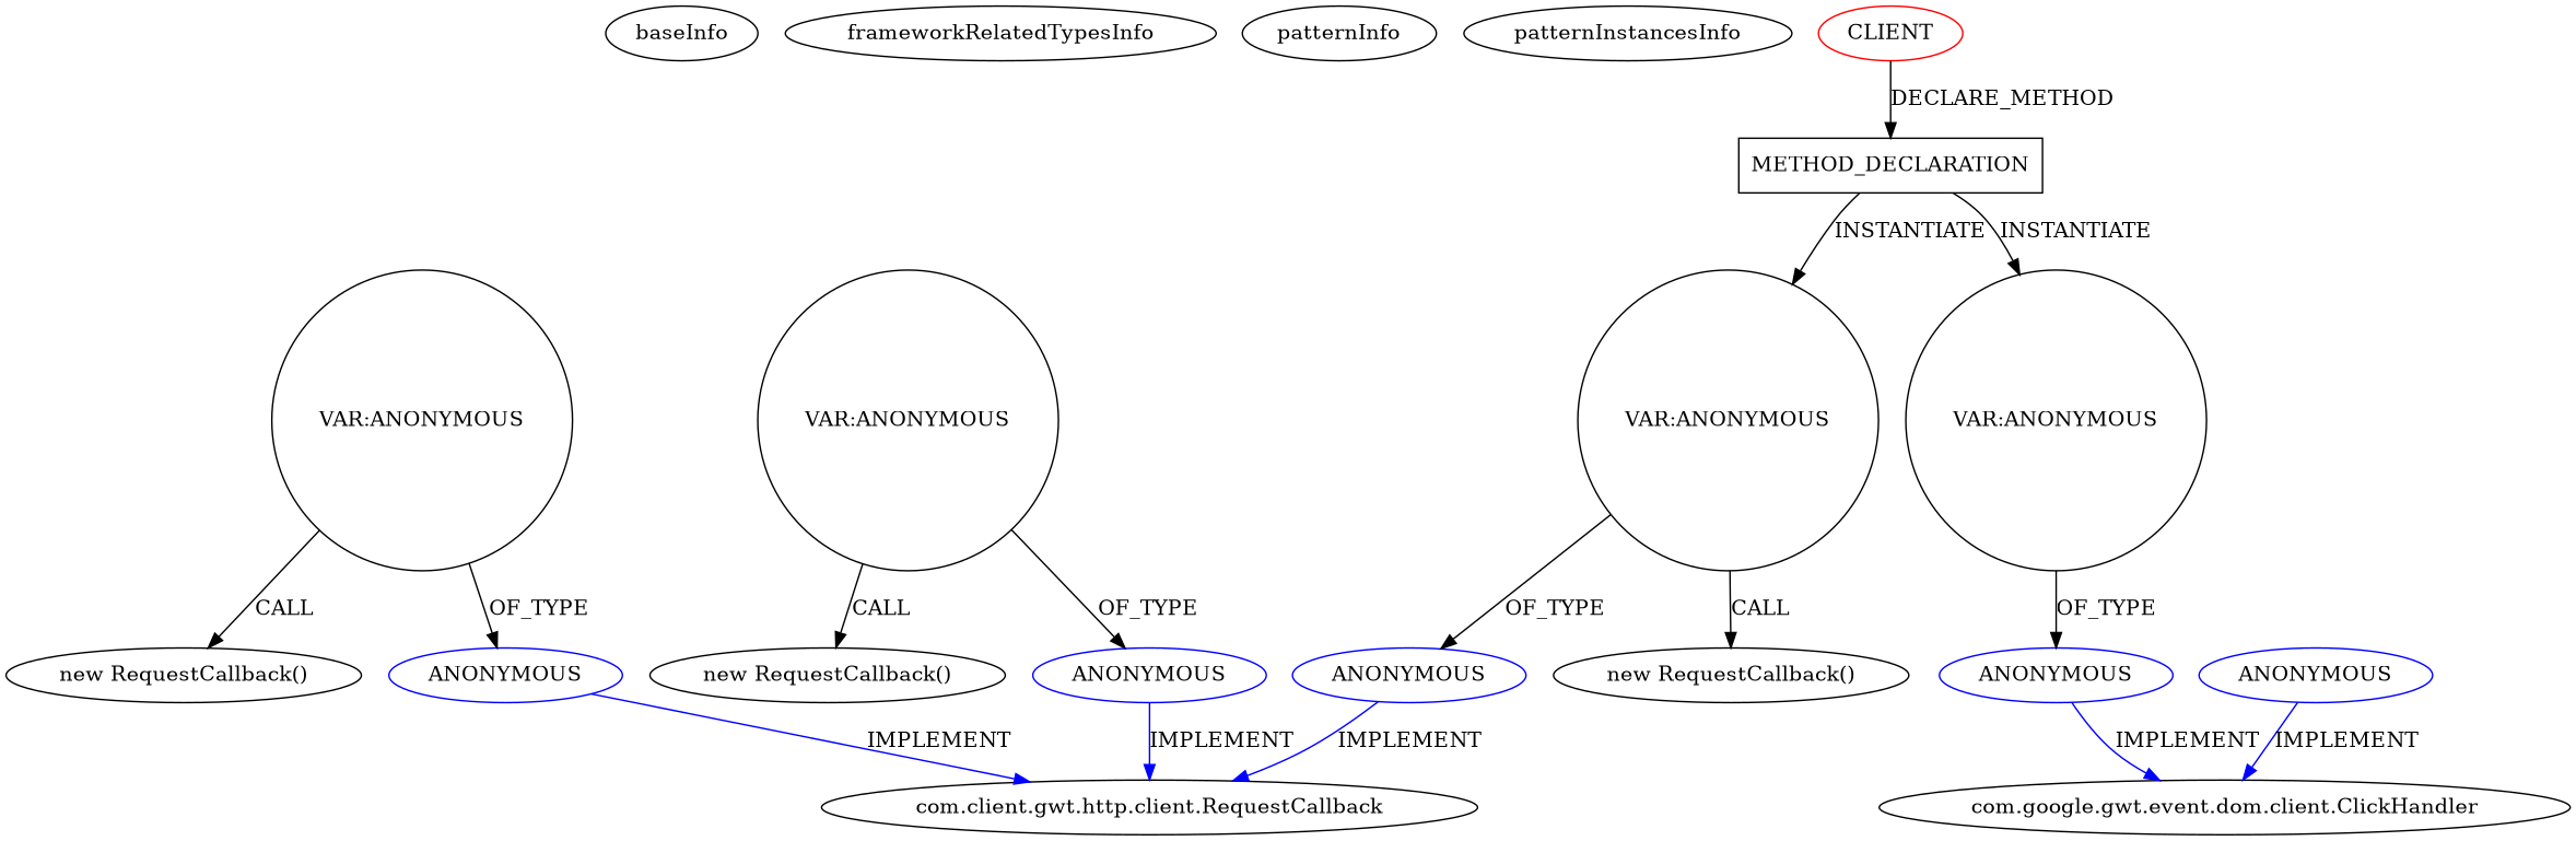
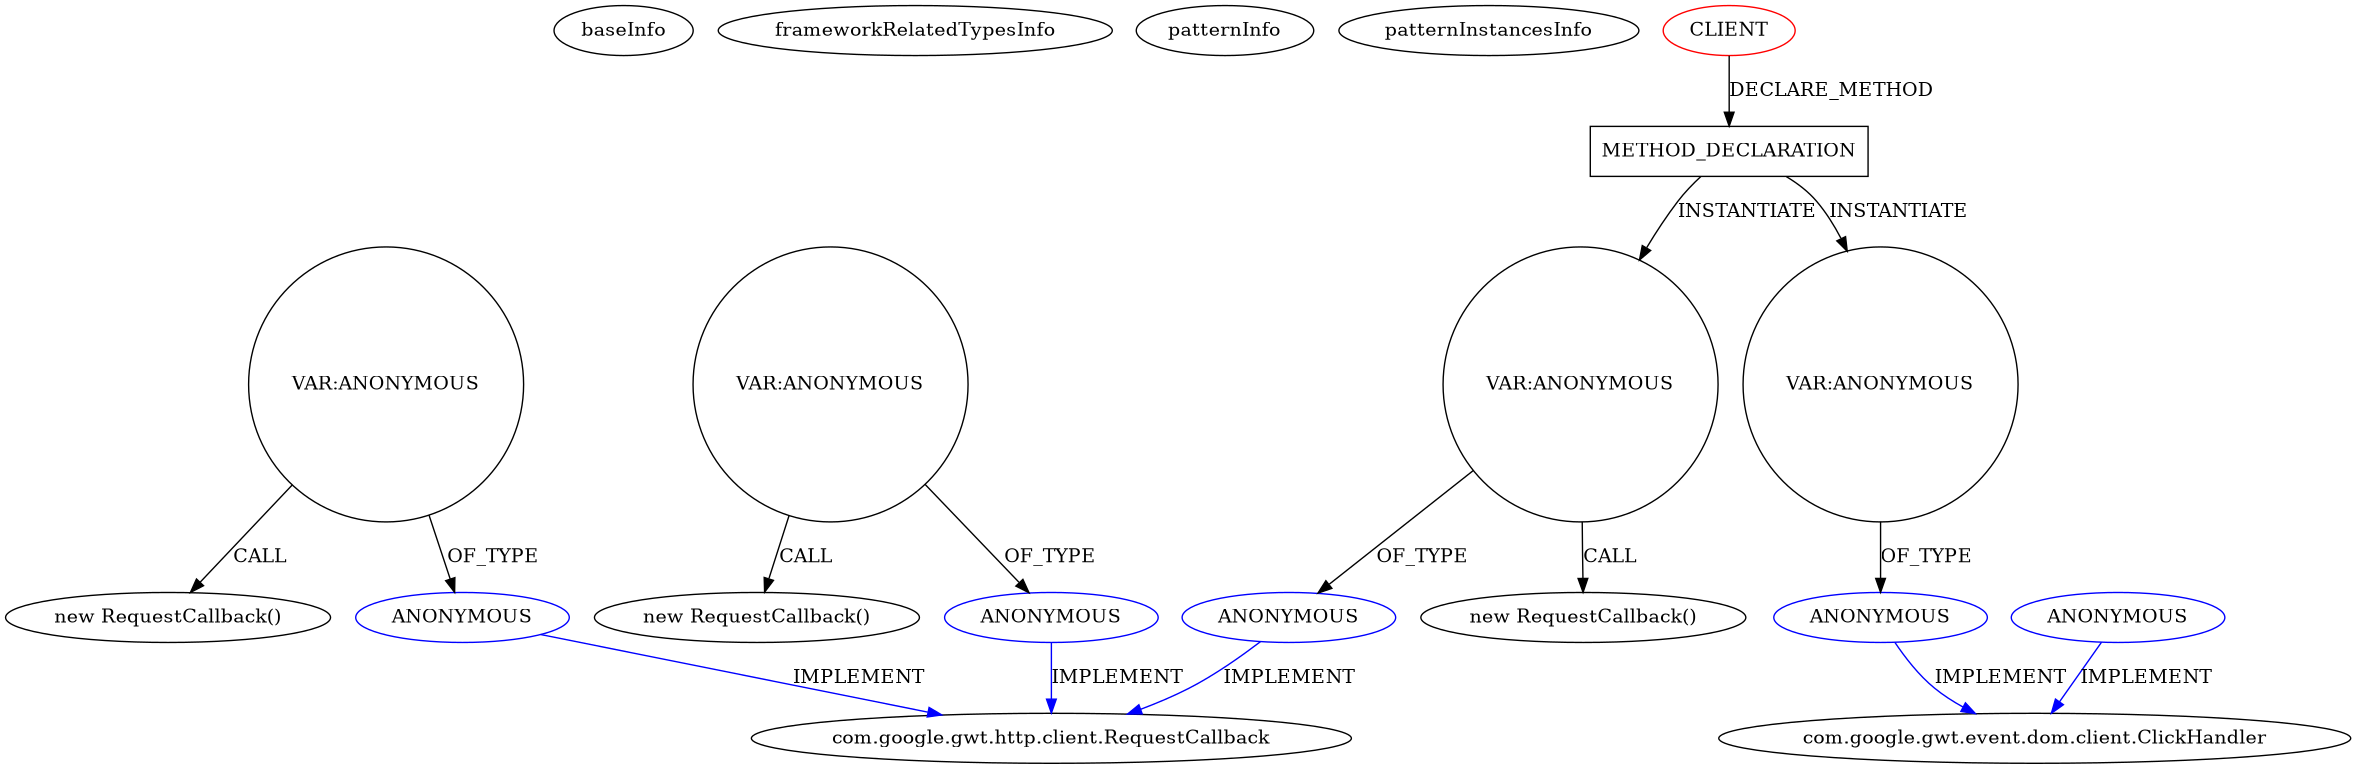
  digraph {
    node [isFrameworkType=false vertexType=REFERENCE_ANONYMOUS_DECLARATION]
    baseInfo [category=pattern graphId=288 isAnonymous=false possibleRelation=false isFrameworkType="" vertexType=""]
    frameworkRelatedTypesInfo [isFrameworkType="" vertexType=""]
    patternInfo [frequency=2.0 patternRootClient=0 isFrameworkType="" vertexType=""]
    patternInstancesInfo [0="12010994-GLI-TP1~/12010994-GLI-TP1/GLI-TP1-master/src/main/java/fr/istic/m2gl/gli/client/gli.java~gli~1" 1="12010994-GLI-TP1~/12010994-GLI-TP1/GLI-TP1-master/src/main/java/fr/istic/m2gl/gli/client/TableWidget.java~TableWidget~8" isFrameworkType="" vertexType=""]
-   n5 [label="com.client.gwt.http.client.RequestCallback" vertexType=FRAMEWORK_INTERFACE_TYPE]
+   n5 [label="com.google.gwt.http.client.RequestCallback" vertexType=FRAMEWORK_INTERFACE_TYPE]
    n6 [color=blue label=ANONYMOUS]
    n7 [color=blue label=ANONYMOUS]
    n8 [color=blue label=ANONYMOUS]
    n9 [label="VAR:ANONYMOUS" shape=circle vertexType=VARIABLE_EXPRESION]
    n10 [label="new RequestCallback()" vertexType=CONSTRUCTOR_CALL]
    n11 [label="VAR:ANONYMOUS" shape=circle vertexType=VARIABLE_EXPRESION]
    n12 [label="new RequestCallback()" vertexType=CONSTRUCTOR_CALL]
    n13 [label="VAR:ANONYMOUS" shape=circle vertexType=VARIABLE_EXPRESION]
    n14 [label="new RequestCallback()" vertexType=CONSTRUCTOR_CALL]
    n15 [label=METHOD_DECLARATION shape=box vertexType=CLIENT_METHOD_DECLARATION]
    n16 [label="VAR:ANONYMOUS" shape=circle vertexType=VARIABLE_EXPRESION]
    n17 [color=blue label=ANONYMOUS]
    n18 [color=red label=CLIENT vertexType=ROOT_CLIENT_CLASS_DECLARATION]
    n19 [label="com.google.gwt.event.dom.client.ClickHandler" vertexType=FRAMEWORK_INTERFACE_TYPE]
    n20 [color=blue label=ANONYMOUS]
    n6 -> n5 [color=blue label=IMPLEMENT]
    n7 -> n5 [color=blue label=IMPLEMENT]
    n8 -> n5 [color=blue label=IMPLEMENT]
    n9 -> n8 [label=OF_TYPE]
    n9 -> n10 [label=CALL]
    n11 -> n6 [label=OF_TYPE]
    n11 -> n12 [label=CALL]
    n13 -> n7 [label=OF_TYPE]
    n13 -> n14 [label=CALL]
    n15 -> n9 [label=INSTANTIATE]
    n15 -> n16 [label=INSTANTIATE]
    n16 -> n17 [label=OF_TYPE]
    n17 -> n19 [color=blue label=IMPLEMENT]
    n18 -> n15 [label=DECLARE_METHOD]
    n20 -> n19 [color=blue label=IMPLEMENT]
  }
